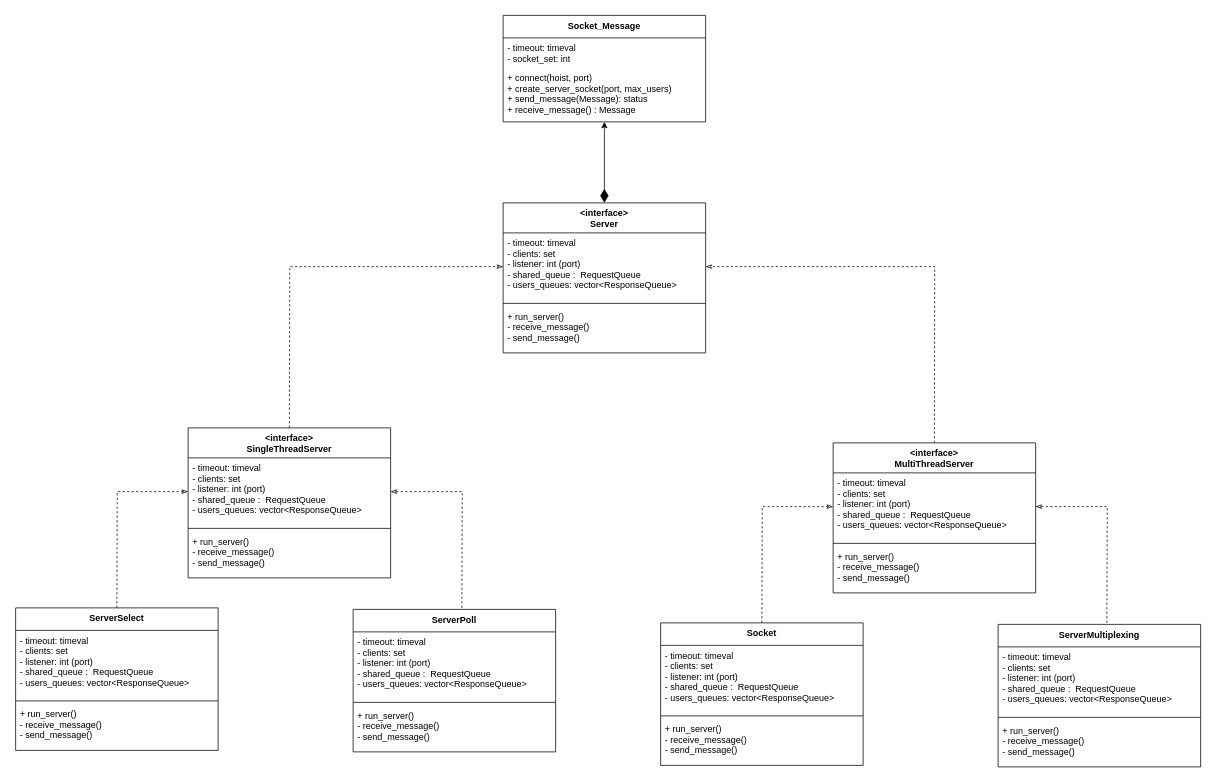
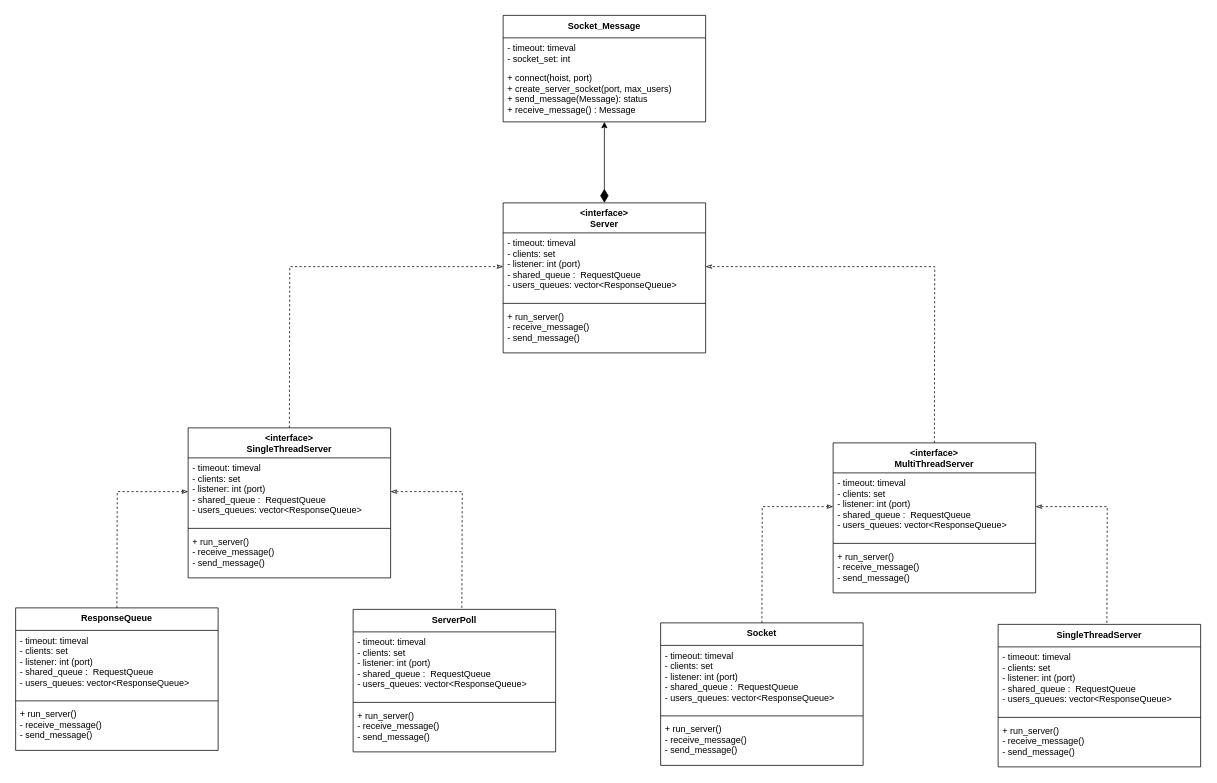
  <mxCell id="0" />
  <mxCell id="1" parent="0" />
  <mxCell id="2" style="edgeStyle=orthogonalEdgeStyle;rounded=0;orthogonalLoop=1;jettySize=auto;html=1;exitX=0.5;exitY=0;exitDx=0;exitDy=0;entryX=0.5;entryY=1;entryDx=0;entryDy=0;endArrow=classic;endFill=1;startArrow=diamondThin;startFill=1;startSize=16;" edge="1" parent="1" source="12" target="9"><mxGeometry relative="1" as="geometry" /></mxCell>
  <mxCell id="3" style="edgeStyle=orthogonalEdgeStyle;rounded=0;orthogonalLoop=1;jettySize=auto;html=1;exitX=0.5;exitY=0;exitDx=0;exitDy=0;entryX=0;entryY=0.5;entryDx=0;entryDy=0;endArrow=classicThin;endFill=0;dashed=1;" edge="1" parent="1" target="17"><mxGeometry relative="1" as="geometry"><mxPoint x="155" y="810" as="sourcePoint" /><mxPoint x="270" y="637" as="targetPoint" /></mxGeometry></mxCell>
  <mxCell id="4" style="edgeStyle=orthogonalEdgeStyle;rounded=0;orthogonalLoop=1;jettySize=auto;html=1;exitX=0.5;exitY=0;exitDx=0;exitDy=0;entryX=1;entryY=0.5;entryDx=0;entryDy=0;dashed=1;endArrow=classicThin;endFill=0;" edge="1" parent="1" target="17"><mxGeometry relative="1" as="geometry"><mxPoint x="615" y="810" as="sourcePoint" /><mxPoint x="500" y="637" as="targetPoint" /></mxGeometry></mxCell>
  <mxCell id="5" style="edgeStyle=orthogonalEdgeStyle;rounded=0;orthogonalLoop=1;jettySize=auto;html=1;exitX=0.5;exitY=0;exitDx=0;exitDy=0;entryX=0;entryY=0.5;entryDx=0;entryDy=0;dashed=1;endArrow=classicThin;endFill=0;" edge="1" parent="1" target="13"><mxGeometry relative="1" as="geometry"><mxPoint x="385" y="570" as="sourcePoint" /></mxGeometry></mxCell>
  <mxCell id="6" style="edgeStyle=orthogonalEdgeStyle;rounded=0;orthogonalLoop=1;jettySize=auto;html=1;exitX=0.5;exitY=0;exitDx=0;exitDy=0;dashed=1;endArrow=classicThin;endFill=0;entryX=1;entryY=0.5;entryDx=0;entryDy=0;" edge="1" parent="1" target="13"><mxGeometry relative="1" as="geometry"><mxPoint x="1245" y="590" as="sourcePoint" /><mxPoint x="980" y="310" as="targetPoint" /></mxGeometry></mxCell>
  <mxCell id="7" style="edgeStyle=orthogonalEdgeStyle;rounded=0;orthogonalLoop=1;jettySize=auto;html=1;exitX=0.5;exitY=0;exitDx=0;exitDy=0;entryX=0;entryY=0.5;entryDx=0;entryDy=0;endArrow=classicThin;endFill=0;dashed=1;" edge="1" parent="1" target="29"><mxGeometry relative="1" as="geometry"><mxPoint x="1015" y="830" as="sourcePoint" /><mxPoint x="1130" y="657" as="targetPoint" /></mxGeometry></mxCell>
  <mxCell id="8" style="edgeStyle=orthogonalEdgeStyle;rounded=0;orthogonalLoop=1;jettySize=auto;html=1;exitX=0.5;exitY=0;exitDx=0;exitDy=0;entryX=1;entryY=0.5;entryDx=0;entryDy=0;dashed=1;endArrow=classicThin;endFill=0;" edge="1" parent="1" target="29"><mxGeometry relative="1" as="geometry"><mxPoint x="1475" y="830" as="sourcePoint" /><mxPoint x="1360" y="657" as="targetPoint" /></mxGeometry></mxCell>
  <mxCell id="9" value="Socket_Message" style="swimlane;fontStyle=1;align=center;verticalAlign=top;childLayout=stackLayout;horizontal=1;startSize=30;horizontalStack=0;resizeParent=1;resizeParentMax=0;resizeLast=0;collapsible=1;marginBottom=0;" vertex="1" parent="1"><mxGeometry x="670" y="20" width="270" height="142" as="geometry"><mxRectangle x="500" y="126" width="100" height="26" as="alternateBounds" /></mxGeometry></mxCell>
  <mxCell id="10" value="- timeout: timeval&#10;- socket_set: int" style="text;align=left;verticalAlign=top;spacingLeft=4;spacingRight=4;overflow=hidden;rotatable=0;points=[[0,0.5],[1,0.5]];portConstraint=eastwest;fontStyle=0" vertex="1" parent="9"><mxGeometry y="30" width="270" height="40" as="geometry" /></mxCell>
  <mxCell id="11" value="+ connect(hoist, port)&#10;+ create_server_socket(port, max_users)&#10;+ send_message(Message): status&#10;+ receive_message() : Message" style="text;align=left;verticalAlign=top;spacingLeft=4;spacingRight=4;overflow=hidden;rotatable=0;points=[[0,0.5],[1,0.5]];portConstraint=eastwest;fontStyle=0" vertex="1" parent="9"><mxGeometry y="70" width="270" height="72" as="geometry" /></mxCell>
  <mxCell id="12" value="&lt;interface&gt;&#10;Server" style="swimlane;fontStyle=1;align=center;verticalAlign=top;childLayout=stackLayout;horizontal=1;startSize=40;horizontalStack=0;resizeParent=1;resizeParentMax=0;resizeLast=0;collapsible=1;marginBottom=0;" vertex="1" parent="1"><mxGeometry x="670" y="270" width="270" height="200" as="geometry"><mxRectangle x="500" y="126" width="100" height="26" as="alternateBounds" /></mxGeometry></mxCell>
  <mxCell id="13" value="- timeout: timeval&#10;- clients: set&#10;- listener: int (port)&#10;- shared_queue :  RequestQueue&#10;- users_queues: vector&lt;ResponseQueue&gt;" style="text;strokeColor=none;fillColor=none;align=left;verticalAlign=top;spacingLeft=4;spacingRight=4;overflow=hidden;rotatable=0;points=[[0,0.5],[1,0.5]];portConstraint=eastwest;fontStyle=0" vertex="1" parent="12"><mxGeometry y="40" width="270" height="90" as="geometry" /></mxCell>
  <mxCell id="14" value="" style="line;strokeWidth=1;fillColor=none;align=left;verticalAlign=middle;spacingTop=-1;spacingLeft=3;spacingRight=3;rotatable=0;labelPosition=right;points=[];portConstraint=eastwest;" vertex="1" parent="12"><mxGeometry y="130" width="270" height="8" as="geometry" /></mxCell>
  <mxCell id="15" value="+ run_server()&#10;- receive_message()&#10;- send_message()" style="text;strokeColor=none;fillColor=none;align=left;verticalAlign=top;spacingLeft=4;spacingRight=4;overflow=hidden;rotatable=0;points=[[0,0.5],[1,0.5]];portConstraint=eastwest;fontStyle=0" vertex="1" parent="12"><mxGeometry y="138" width="270" height="62" as="geometry" /></mxCell>
  <mxCell id="16" value="&lt;interface&gt;&#10;SingleThreadServer" style="swimlane;fontStyle=1;align=center;verticalAlign=top;childLayout=stackLayout;horizontal=1;startSize=40;horizontalStack=0;resizeParent=1;resizeParentMax=0;resizeLast=0;collapsible=1;marginBottom=0;" vertex="1" parent="1"><mxGeometry x="250" y="570" width="270" height="200" as="geometry"><mxRectangle x="500" y="126" width="100" height="26" as="alternateBounds" /></mxGeometry></mxCell>
  <mxCell id="17" value="- timeout: timeval&#10;- clients: set&#10;- listener: int (port)&#10;- shared_queue :  RequestQueue&#10;- users_queues: vector&lt;ResponseQueue&gt;" style="text;strokeColor=none;fillColor=none;align=left;verticalAlign=top;spacingLeft=4;spacingRight=4;overflow=hidden;rotatable=0;points=[[0,0.5],[1,0.5]];portConstraint=eastwest;fontStyle=0" vertex="1" parent="16"><mxGeometry y="40" width="270" height="90" as="geometry" /></mxCell>
  <mxCell id="18" value="" style="line;strokeWidth=1;fillColor=none;align=left;verticalAlign=middle;spacingTop=-1;spacingLeft=3;spacingRight=3;rotatable=0;labelPosition=right;points=[];portConstraint=eastwest;" vertex="1" parent="16"><mxGeometry y="130" width="270" height="8" as="geometry" /></mxCell>
  <mxCell id="19" value="+ run_server()&#10;- receive_message()&#10;- send_message()" style="text;strokeColor=none;fillColor=none;align=left;verticalAlign=top;spacingLeft=4;spacingRight=4;overflow=hidden;rotatable=0;points=[[0,0.5],[1,0.5]];portConstraint=eastwest;fontStyle=0" vertex="1" parent="16"><mxGeometry y="138" width="270" height="62" as="geometry" /></mxCell>
- <mxCell id="20" value="ServerSelect" style="swimlane;fontStyle=1;align=center;verticalAlign=top;childLayout=stackLayout;horizontal=1;startSize=30;horizontalStack=0;resizeParent=1;resizeParentMax=0;resizeLast=0;collapsible=1;marginBottom=0;" vertex="1" parent="1"><mxGeometry x="20" y="810" width="270" height="190" as="geometry"><mxRectangle x="500" y="126" width="100" height="26" as="alternateBounds" /></mxGeometry></mxCell>
+ <mxCell id="20" value="ResponseQueue" style="swimlane;fontStyle=1;align=center;verticalAlign=top;childLayout=stackLayout;horizontal=1;startSize=30;horizontalStack=0;resizeParent=1;resizeParentMax=0;resizeLast=0;collapsible=1;marginBottom=0;" vertex="1" parent="1"><mxGeometry x="20" y="810" width="270" height="190" as="geometry"><mxRectangle x="500" y="126" width="100" height="26" as="alternateBounds" /></mxGeometry></mxCell>
  <mxCell id="21" value="- timeout: timeval&#10;- clients: set&#10;- listener: int (port)&#10;- shared_queue :  RequestQueue&#10;- users_queues: vector&lt;ResponseQueue&gt;" style="text;strokeColor=none;fillColor=none;align=left;verticalAlign=top;spacingLeft=4;spacingRight=4;overflow=hidden;rotatable=0;points=[[0,0.5],[1,0.5]];portConstraint=eastwest;fontStyle=0" vertex="1" parent="20"><mxGeometry y="30" width="270" height="90" as="geometry" /></mxCell>
  <mxCell id="22" value="" style="line;strokeWidth=1;fillColor=none;align=left;verticalAlign=middle;spacingTop=-1;spacingLeft=3;spacingRight=3;rotatable=0;labelPosition=right;points=[];portConstraint=eastwest;" vertex="1" parent="20"><mxGeometry y="120" width="270" height="8" as="geometry" /></mxCell>
  <mxCell id="23" value="+ run_server()&#10;- receive_message()&#10;- send_message()" style="text;strokeColor=none;fillColor=none;align=left;verticalAlign=top;spacingLeft=4;spacingRight=4;overflow=hidden;rotatable=0;points=[[0,0.5],[1,0.5]];portConstraint=eastwest;fontStyle=0" vertex="1" parent="20"><mxGeometry y="128" width="270" height="62" as="geometry" /></mxCell>
  <mxCell id="24" value="ServerPoll" style="swimlane;fontStyle=1;align=center;verticalAlign=top;childLayout=stackLayout;horizontal=1;startSize=30;horizontalStack=0;resizeParent=1;resizeParentMax=0;resizeLast=0;collapsible=1;marginBottom=0;" vertex="1" parent="1"><mxGeometry x="470" y="812" width="270" height="190" as="geometry"><mxRectangle x="500" y="126" width="100" height="26" as="alternateBounds" /></mxGeometry></mxCell>
  <mxCell id="25" value="- timeout: timeval&#10;- clients: set&#10;- listener: int (port)&#10;- shared_queue :  RequestQueue&#10;- users_queues: vector&lt;ResponseQueue&gt;" style="text;strokeColor=none;fillColor=none;align=left;verticalAlign=top;spacingLeft=4;spacingRight=4;overflow=hidden;rotatable=0;points=[[0,0.5],[1,0.5]];portConstraint=eastwest;fontStyle=0" vertex="1" parent="24"><mxGeometry y="30" width="270" height="90" as="geometry" /></mxCell>
  <mxCell id="26" value="" style="line;strokeWidth=1;fillColor=none;align=left;verticalAlign=middle;spacingTop=-1;spacingLeft=3;spacingRight=3;rotatable=0;labelPosition=right;points=[];portConstraint=eastwest;" vertex="1" parent="24"><mxGeometry y="120" width="270" height="8" as="geometry" /></mxCell>
  <mxCell id="27" value="+ run_server()&#10;- receive_message()&#10;- send_message()" style="text;strokeColor=none;fillColor=none;align=left;verticalAlign=top;spacingLeft=4;spacingRight=4;overflow=hidden;rotatable=0;points=[[0,0.5],[1,0.5]];portConstraint=eastwest;fontStyle=0" vertex="1" parent="24"><mxGeometry y="128" width="270" height="62" as="geometry" /></mxCell>
  <mxCell id="28" value="&lt;interface&gt;&#10;MultiThreadServer" style="swimlane;fontStyle=1;align=center;verticalAlign=top;childLayout=stackLayout;horizontal=1;startSize=40;horizontalStack=0;resizeParent=1;resizeParentMax=0;resizeLast=0;collapsible=1;marginBottom=0;" vertex="1" parent="1"><mxGeometry x="1110" y="590" width="270" height="200" as="geometry"><mxRectangle x="500" y="126" width="100" height="26" as="alternateBounds" /></mxGeometry></mxCell>
  <mxCell id="29" value="- timeout: timeval&#10;- clients: set&#10;- listener: int (port)&#10;- shared_queue :  RequestQueue&#10;- users_queues: vector&lt;ResponseQueue&gt;" style="text;strokeColor=none;fillColor=none;align=left;verticalAlign=top;spacingLeft=4;spacingRight=4;overflow=hidden;rotatable=0;points=[[0,0.5],[1,0.5]];portConstraint=eastwest;fontStyle=0" vertex="1" parent="28"><mxGeometry y="40" width="270" height="90" as="geometry" /></mxCell>
  <mxCell id="30" value="" style="line;strokeWidth=1;fillColor=none;align=left;verticalAlign=middle;spacingTop=-1;spacingLeft=3;spacingRight=3;rotatable=0;labelPosition=right;points=[];portConstraint=eastwest;" vertex="1" parent="28"><mxGeometry y="130" width="270" height="8" as="geometry" /></mxCell>
  <mxCell id="31" value="+ run_server()&#10;- receive_message()&#10;- send_message()" style="text;strokeColor=none;fillColor=none;align=left;verticalAlign=top;spacingLeft=4;spacingRight=4;overflow=hidden;rotatable=0;points=[[0,0.5],[1,0.5]];portConstraint=eastwest;fontStyle=0" vertex="1" parent="28"><mxGeometry y="138" width="270" height="62" as="geometry" /></mxCell>
  <mxCell id="32" value="Socket" style="swimlane;fontStyle=1;align=center;verticalAlign=top;childLayout=stackLayout;horizontal=1;startSize=30;horizontalStack=0;resizeParent=1;resizeParentMax=0;resizeLast=0;collapsible=1;marginBottom=0;" vertex="1" parent="1"><mxGeometry x="880" y="830" width="270" height="190" as="geometry"><mxRectangle x="500" y="126" width="100" height="26" as="alternateBounds" /></mxGeometry></mxCell>
  <mxCell id="33" value="- timeout: timeval&#10;- clients: set&#10;- listener: int (port)&#10;- shared_queue :  RequestQueue&#10;- users_queues: vector&lt;ResponseQueue&gt;" style="text;strokeColor=none;fillColor=none;align=left;verticalAlign=top;spacingLeft=4;spacingRight=4;overflow=hidden;rotatable=0;points=[[0,0.5],[1,0.5]];portConstraint=eastwest;fontStyle=0" vertex="1" parent="32"><mxGeometry y="30" width="270" height="90" as="geometry" /></mxCell>
  <mxCell id="34" value="" style="line;strokeWidth=1;fillColor=none;align=left;verticalAlign=middle;spacingTop=-1;spacingLeft=3;spacingRight=3;rotatable=0;labelPosition=right;points=[];portConstraint=eastwest;" vertex="1" parent="32"><mxGeometry y="120" width="270" height="8" as="geometry" /></mxCell>
  <mxCell id="35" value="+ run_server()&#10;- receive_message()&#10;- send_message()" style="text;strokeColor=none;fillColor=none;align=left;verticalAlign=top;spacingLeft=4;spacingRight=4;overflow=hidden;rotatable=0;points=[[0,0.5],[1,0.5]];portConstraint=eastwest;fontStyle=0" vertex="1" parent="32"><mxGeometry y="128" width="270" height="62" as="geometry" /></mxCell>
- <mxCell id="36" value="ServerMultiplexing" style="swimlane;fontStyle=1;align=center;verticalAlign=top;childLayout=stackLayout;horizontal=1;startSize=30;horizontalStack=0;resizeParent=1;resizeParentMax=0;resizeLast=0;collapsible=1;marginBottom=0;" vertex="1" parent="1"><mxGeometry x="1330" y="832" width="270" height="190" as="geometry"><mxRectangle x="500" y="126" width="100" height="26" as="alternateBounds" /></mxGeometry></mxCell>
+ <mxCell id="36" value="SingleThreadServer" style="swimlane;fontStyle=1;align=center;verticalAlign=top;childLayout=stackLayout;horizontal=1;startSize=30;horizontalStack=0;resizeParent=1;resizeParentMax=0;resizeLast=0;collapsible=1;marginBottom=0;" vertex="1" parent="1"><mxGeometry x="1330" y="832" width="270" height="190" as="geometry"><mxRectangle x="500" y="126" width="100" height="26" as="alternateBounds" /></mxGeometry></mxCell>
  <mxCell id="37" value="- timeout: timeval&#10;- clients: set&#10;- listener: int (port)&#10;- shared_queue :  RequestQueue&#10;- users_queues: vector&lt;ResponseQueue&gt;" style="text;strokeColor=none;fillColor=none;align=left;verticalAlign=top;spacingLeft=4;spacingRight=4;overflow=hidden;rotatable=0;points=[[0,0.5],[1,0.5]];portConstraint=eastwest;fontStyle=0" vertex="1" parent="36"><mxGeometry y="30" width="270" height="90" as="geometry" /></mxCell>
  <mxCell id="38" value="" style="line;strokeWidth=1;fillColor=none;align=left;verticalAlign=middle;spacingTop=-1;spacingLeft=3;spacingRight=3;rotatable=0;labelPosition=right;points=[];portConstraint=eastwest;" vertex="1" parent="36"><mxGeometry y="120" width="270" height="8" as="geometry" /></mxCell>
  <mxCell id="39" value="+ run_server()&#10;- receive_message()&#10;- send_message()" style="text;strokeColor=none;fillColor=none;align=left;verticalAlign=top;spacingLeft=4;spacingRight=4;overflow=hidden;rotatable=0;points=[[0,0.5],[1,0.5]];portConstraint=eastwest;fontStyle=0" vertex="1" parent="36"><mxGeometry y="128" width="270" height="62" as="geometry" /></mxCell>
